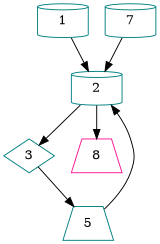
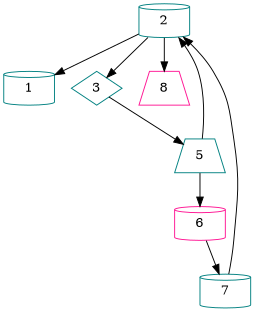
  digraph {
    node [color=teal shape=cylinder]
    1
    2
    3 [shape=diamond]
    8 [color=deeppink shape=trapezium]
    5 [shape=trapezium]
+   6 [color=deeppink]
    7
-   1 -> 2
+   2 -> 1
    2 -> 3
    2 -> 8
    3 -> 5
    5 -> 2
+   5 -> 6
+   6 -> 7
    7 -> 2
  }
